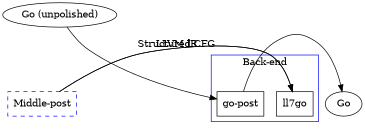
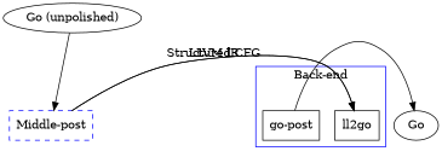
  digraph {
    newrank=true
    node [shape=box]
    n1 [color=blue label="Middle-post" style=dashed]
-   n2 [label=ll7go]
+   n2 [label=ll2go]
    n3 [label="go-post"]
    n4 [label=Go shape=""]
    n5 [label="Go (unpolished)" shape=""]
    subgraph sub_1 {
      rank=same
      n1
      n2
      n3
      n4
    }
    subgraph cluster_2 {
      color=blue
      label="Back-end"
      n2
      n3
    }
    n1 -> n2 [label="Structured CFG" minlen=5]
    n1 -> n2 [label="LLVM IR"]
    n3 -> n4
-   n5 -> n3
+   n5 -> n1
  }
